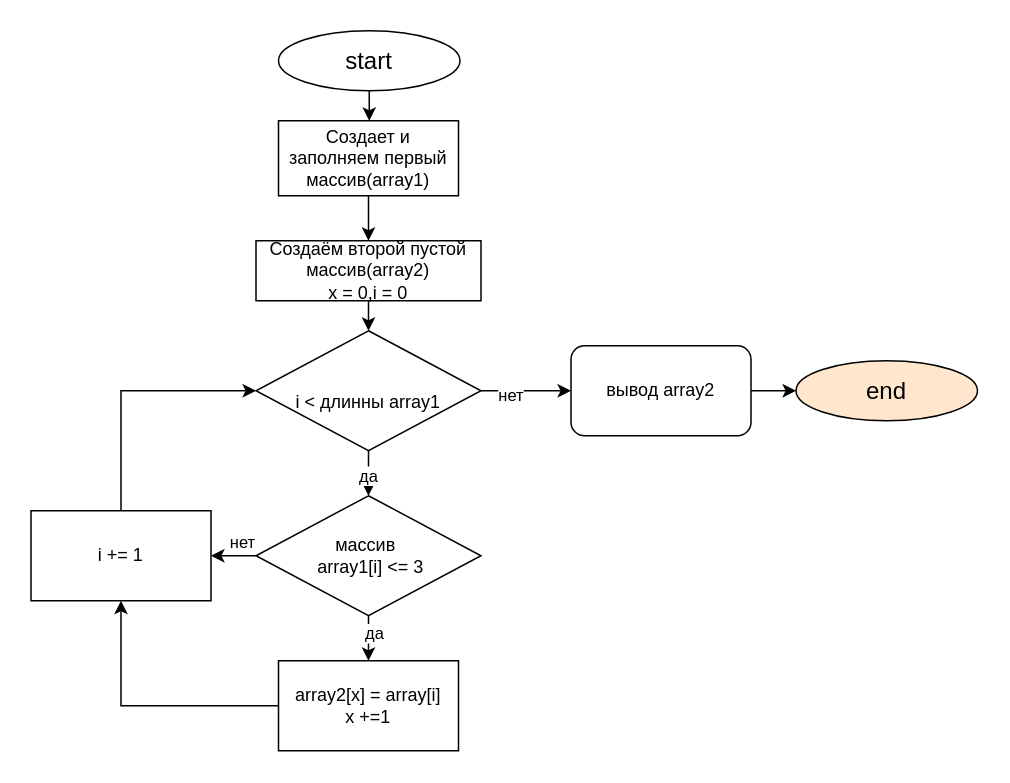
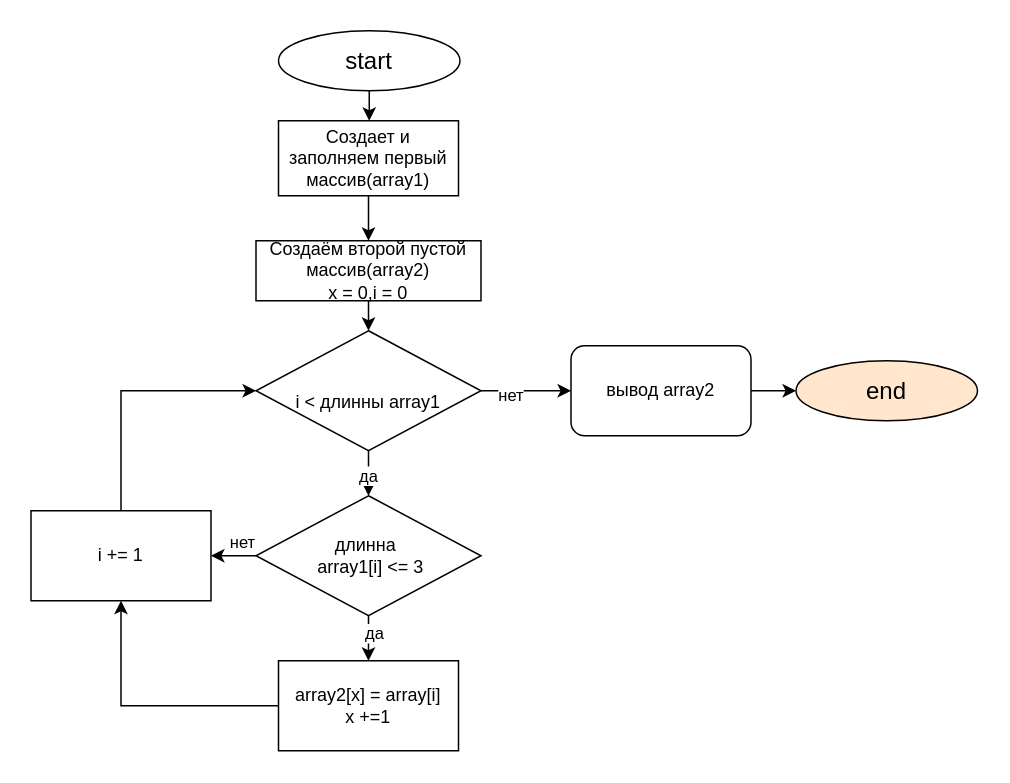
  <mxCell id="0" />
  <mxCell id="1" parent="0" />
  <mxCell id="2" value="" style="edgeStyle=orthogonalEdgeStyle;rounded=0;orthogonalLoop=1;jettySize=auto;html=1;" edge="1" parent="1" source="3" target="12"><mxGeometry relative="1" as="geometry" /></mxCell>
  <mxCell id="3" value="&lt;font style=&quot;font-size: 16px;&quot;&gt;start&lt;/font&gt;" style="ellipse;whiteSpace=wrap;html=1;" vertex="1" parent="1"><mxGeometry x="185" y="20" width="121" height="40" as="geometry" /></mxCell>
  <mxCell id="4" value="" style="edgeStyle=orthogonalEdgeStyle;rounded=0;orthogonalLoop=1;jettySize=auto;html=1;" edge="1" parent="1" source="5"><mxGeometry relative="1" as="geometry"><mxPoint x="245" y="220" as="targetPoint" /></mxGeometry></mxCell>
  <mxCell id="5" value="Создаём второй пустой массив(array2)&lt;br&gt;x = 0,i = 0" style="whiteSpace=wrap;html=1;" vertex="1" parent="1"><mxGeometry x="170" y="160" width="150" height="40" as="geometry" /></mxCell>
  <mxCell id="6" value="" style="edgeStyle=orthogonalEdgeStyle;rounded=0;orthogonalLoop=1;jettySize=auto;html=1;" edge="1" parent="1" source="10" target="18"><mxGeometry relative="1" as="geometry" /></mxCell>
  <mxCell id="7" value="да" style="edgeLabel;html=1;align=center;verticalAlign=middle;resizable=0;points=[];" vertex="1" connectable="0" parent="6"><mxGeometry x="0.44" y="-1" relative="1" as="geometry"><mxPoint as="offset" /></mxGeometry></mxCell>
  <mxCell id="8" value="" style="edgeStyle=orthogonalEdgeStyle;rounded=0;orthogonalLoop=1;jettySize=auto;html=1;" edge="1" parent="1" source="10" target="24"><mxGeometry relative="1" as="geometry" /></mxCell>
  <mxCell id="9" value="нет" style="edgeLabel;html=1;align=center;verticalAlign=middle;resizable=0;points=[];" vertex="1" connectable="0" parent="8"><mxGeometry x="-0.367" y="-2" relative="1" as="geometry"><mxPoint as="offset" /></mxGeometry></mxCell>
  <mxCell id="10" value="&lt;br&gt;i &amp;lt; длинны array1" style="rhombus;whiteSpace=wrap;html=1;" vertex="1" parent="1"><mxGeometry x="170" y="220" width="150" height="80" as="geometry" /></mxCell>
  <mxCell id="11" value="" style="edgeStyle=orthogonalEdgeStyle;rounded=0;orthogonalLoop=1;jettySize=auto;html=1;entryX=0.5;entryY=0;entryDx=0;entryDy=0;" edge="1" parent="1" source="12" target="5"><mxGeometry relative="1" as="geometry" /></mxCell>
  <mxCell id="12" value="Создает и заполняем первый массив(array1)" style="rounded=0;whiteSpace=wrap;html=1;" vertex="1" parent="1"><mxGeometry x="185" y="80" width="120" height="50" as="geometry" /></mxCell>
  <mxCell id="13" style="edgeStyle=orthogonalEdgeStyle;rounded=0;orthogonalLoop=1;jettySize=auto;html=1;exitX=0.5;exitY=1;exitDx=0;exitDy=0;" edge="1" parent="1" source="12" target="12"><mxGeometry relative="1" as="geometry" /></mxCell>
  <mxCell id="14" value="" style="edgeStyle=orthogonalEdgeStyle;rounded=0;orthogonalLoop=1;jettySize=auto;html=1;" edge="1" parent="1" source="18" target="20"><mxGeometry relative="1" as="geometry" /></mxCell>
  <mxCell id="15" value="да" style="edgeLabel;html=1;align=center;verticalAlign=middle;resizable=0;points=[];" vertex="1" connectable="0" parent="14"><mxGeometry x="0.24" y="3" relative="1" as="geometry"><mxPoint as="offset" /></mxGeometry></mxCell>
  <mxCell id="16" value="" style="edgeStyle=orthogonalEdgeStyle;rounded=0;orthogonalLoop=1;jettySize=auto;html=1;" edge="1" parent="1" source="18" target="22"><mxGeometry relative="1" as="geometry" /></mxCell>
  <mxCell id="17" value="нет" style="edgeLabel;html=1;align=center;verticalAlign=middle;resizable=0;points=[];" vertex="1" connectable="0" parent="16"><mxGeometry x="0.767" y="1" relative="1" as="geometry"><mxPoint x="14" y="-11" as="offset" /></mxGeometry></mxCell>
- <mxCell id="18" value="массив&amp;nbsp;&lt;br&gt;&amp;nbsp;array1[i] &amp;lt;= 3" style="rhombus;whiteSpace=wrap;html=1;" vertex="1" parent="1"><mxGeometry x="170" y="330" width="150" height="80" as="geometry" /></mxCell>
+ <mxCell id="18" value="длинна&amp;nbsp;&lt;br&gt;&amp;nbsp;array1[i] &amp;lt;= 3" style="rhombus;whiteSpace=wrap;html=1;" vertex="1" parent="1"><mxGeometry x="170" y="330" width="150" height="80" as="geometry" /></mxCell>
  <mxCell id="19" style="edgeStyle=orthogonalEdgeStyle;rounded=0;orthogonalLoop=1;jettySize=auto;html=1;entryX=0.5;entryY=1;entryDx=0;entryDy=0;" edge="1" parent="1" source="20" target="22"><mxGeometry relative="1" as="geometry" /></mxCell>
  <mxCell id="20" value="array2[x] = array[i]&lt;br&gt;x +=1" style="whiteSpace=wrap;html=1;" vertex="1" parent="1"><mxGeometry x="185" y="440" width="120" height="60" as="geometry" /></mxCell>
  <mxCell id="21" style="edgeStyle=orthogonalEdgeStyle;rounded=0;orthogonalLoop=1;jettySize=auto;html=1;entryX=0;entryY=0.5;entryDx=0;entryDy=0;" edge="1" parent="1" source="22" target="10"><mxGeometry relative="1" as="geometry"><Array as="points"><mxPoint x="80" y="260" /></Array></mxGeometry></mxCell>
  <mxCell id="22" value="i += 1" style="whiteSpace=wrap;html=1;" vertex="1" parent="1"><mxGeometry x="20" y="340" width="120" height="60" as="geometry" /></mxCell>
  <mxCell id="23" value="" style="edgeStyle=orthogonalEdgeStyle;rounded=0;orthogonalLoop=1;jettySize=auto;html=1;" edge="1" parent="1" source="24" target="25"><mxGeometry relative="1" as="geometry" /></mxCell>
  <mxCell id="24" value="вывод array2" style="whiteSpace=wrap;html=1;rounded=1;" vertex="1" parent="1"><mxGeometry x="380" y="230" width="120" height="60" as="geometry" /></mxCell>
  <mxCell id="25" value="&lt;span style=&quot;font-size: 16px;&quot;&gt;end&lt;/span&gt;" style="ellipse;whiteSpace=wrap;html=1;fillColor=#ffe6cc;" vertex="1" parent="1"><mxGeometry x="530" y="240" width="121" height="40" as="geometry" /></mxCell>
